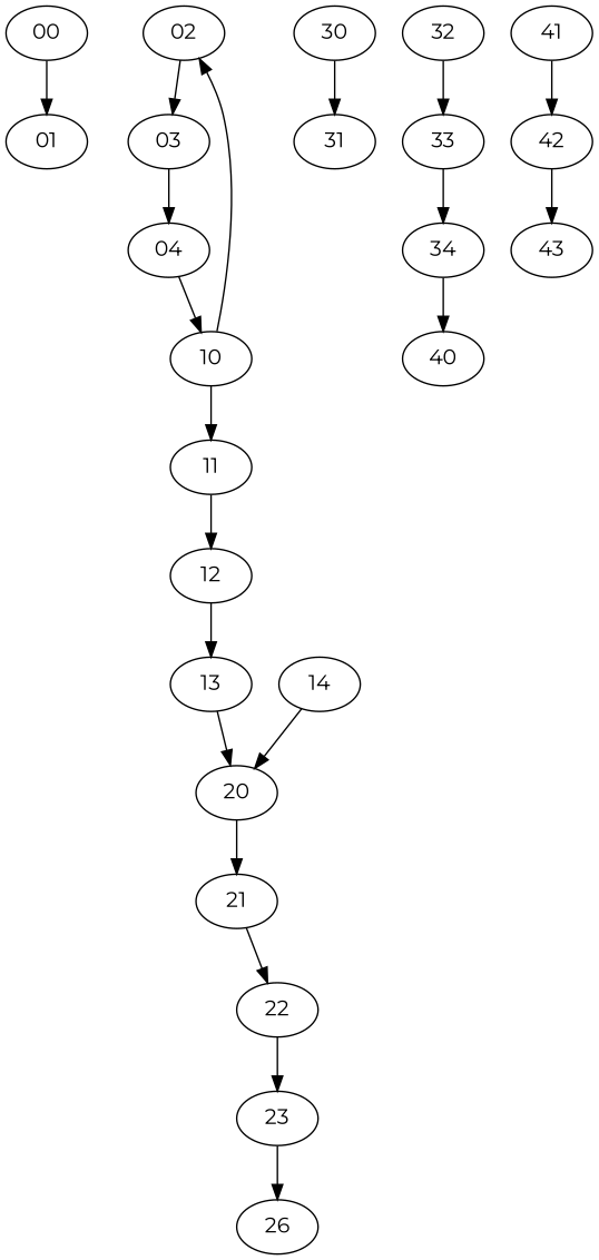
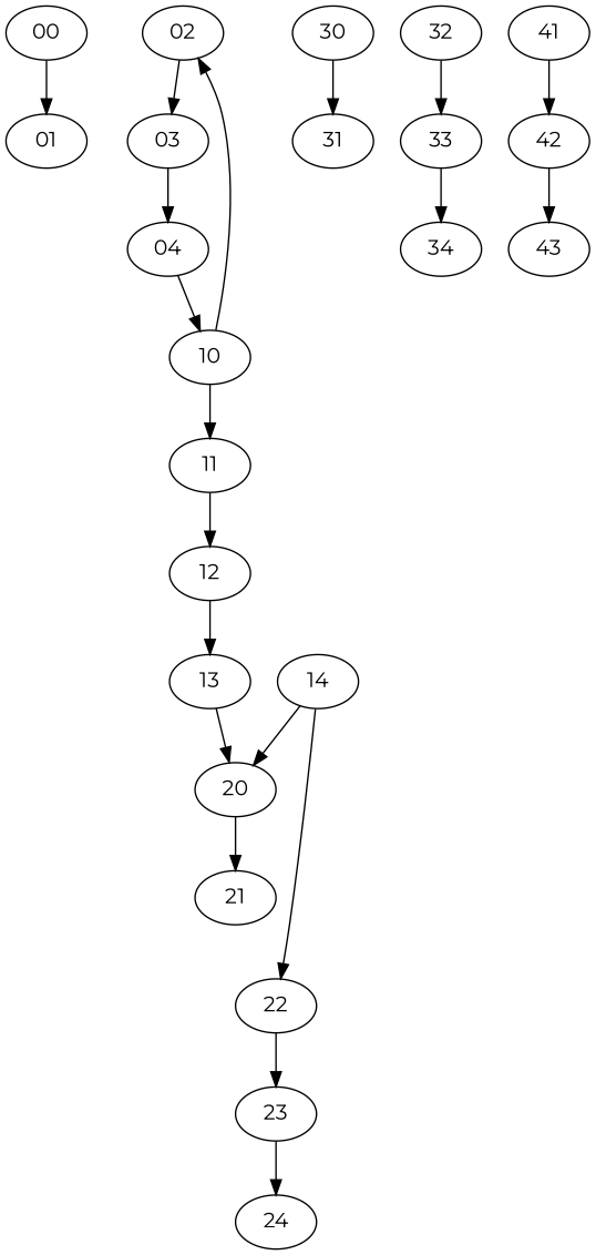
  digraph {
    fontname=Montserrat
    node [fontname=Montserrat]
    edge [fontname=Montserrat]
    00
    01
    02
    03
    04
    10
    11
    12
    13
    20
    14
    21
    22
    23
-   24 [label=26]
+   24
    30
    31
    32
    33
    34
-   40
    41
    42
    43
    00 -> 01
    02 -> 03
    03 -> 04
    04 -> 10
    10 -> 02
    10 -> 11
    11 -> 12
    12 -> 13
    13 -> 20
    20 -> 21
    14 -> 20
-   21 -> 22
+   14 -> 22
    22 -> 23
    23 -> 24
    30 -> 31
    32 -> 33
    33 -> 34
-   34 -> 40
    41 -> 42
    42 -> 43
  }
